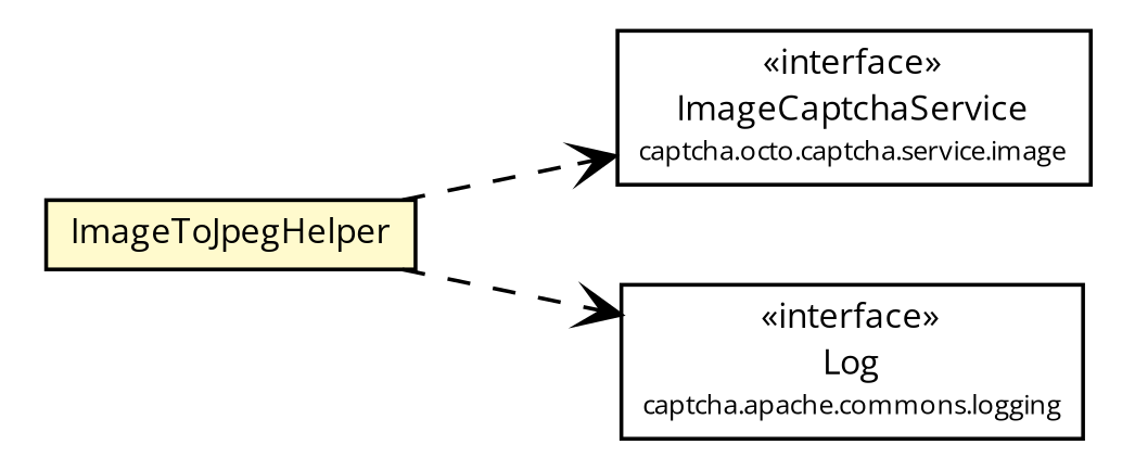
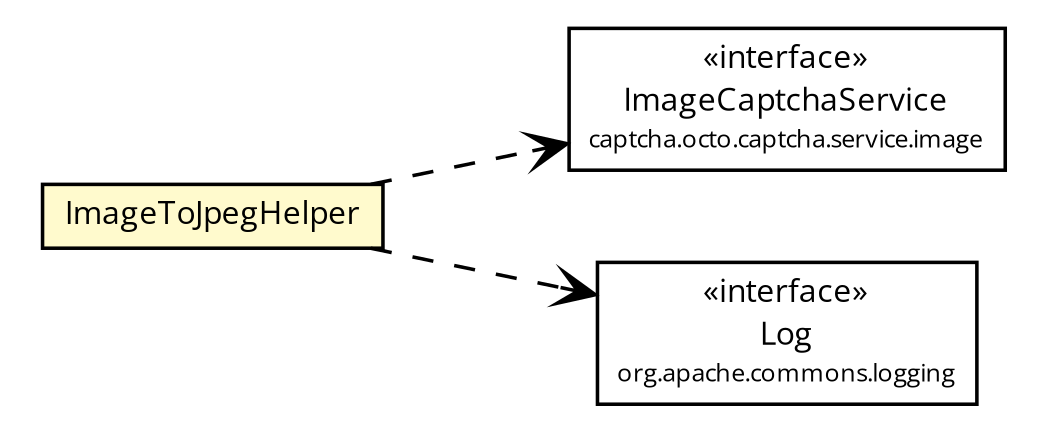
  digraph {
    fontname="Open Sans"
    rankdir=LR
    node [fontcolor=black fontname="Open Sans" fontsize=9.0 shape=plaintext]
    edge [arrowhead=open color=black fontcolor=black fontname="Open Sans" fontsize=10.0 headport=p labelfontname=arial labelfontsize=10 style=dashed tailport=p]
    n1 [label=<<table border="0" cellborder="1" cellspacing="0" cellpadding="2" port="p" bgcolor="lemonChiffon" href="./ImageToJpegHelper.html"> 		<tr><td><table border="0" cellspacing="0" cellpadding="1"> 			<tr><td> ImageToJpegHelper </td></tr> 		</table></td></tr> 		</table>>]
    n2 [label=<<table border="0" cellborder="1" cellspacing="0" cellpadding="2" port="p" href="../../../service/image/ImageCaptchaService.html"> 		<tr><td><table border="0" cellspacing="0" cellpadding="1"> 			<tr><td> &laquo;interface&raquo; </td></tr> 			<tr><td> ImageCaptchaService </td></tr> 			<tr><td><font point-size="7.0"> captcha.octo.captcha.service.image </font></td></tr> 		</table></td></tr> 		</table>>]
-   n3 [label=<<table border="0" cellborder="1" cellspacing="0" cellpadding="2" port="p" href="http://java.sun.com/j2se/1.4.2/docs/api/org/apache/commons/logging/Log.html"> 		<tr><td><table border="0" cellspacing="0" cellpadding="1"> 			<tr><td> &laquo;interface&raquo; </td></tr> 			<tr><td> Log </td></tr> 			<tr><td><font point-size="7.0"> captcha.apache.commons.logging </font></td></tr> 		</table></td></tr> 		</table>>]
+   n3 [label=<<table border="0" cellborder="1" cellspacing="0" cellpadding="2" port="p" href="http://java.sun.com/j2se/1.4.2/docs/api/org/apache/commons/logging/Log.html"> 		<tr><td><table border="0" cellspacing="0" cellpadding="1"> 			<tr><td> &laquo;interface&raquo; </td></tr> 			<tr><td> Log </td></tr> 			<tr><td><font point-size="7.0"> org.apache.commons.logging </font></td></tr> 		</table></td></tr> 		</table>>]
    n1 -> n2
    n1 -> n3
  }
